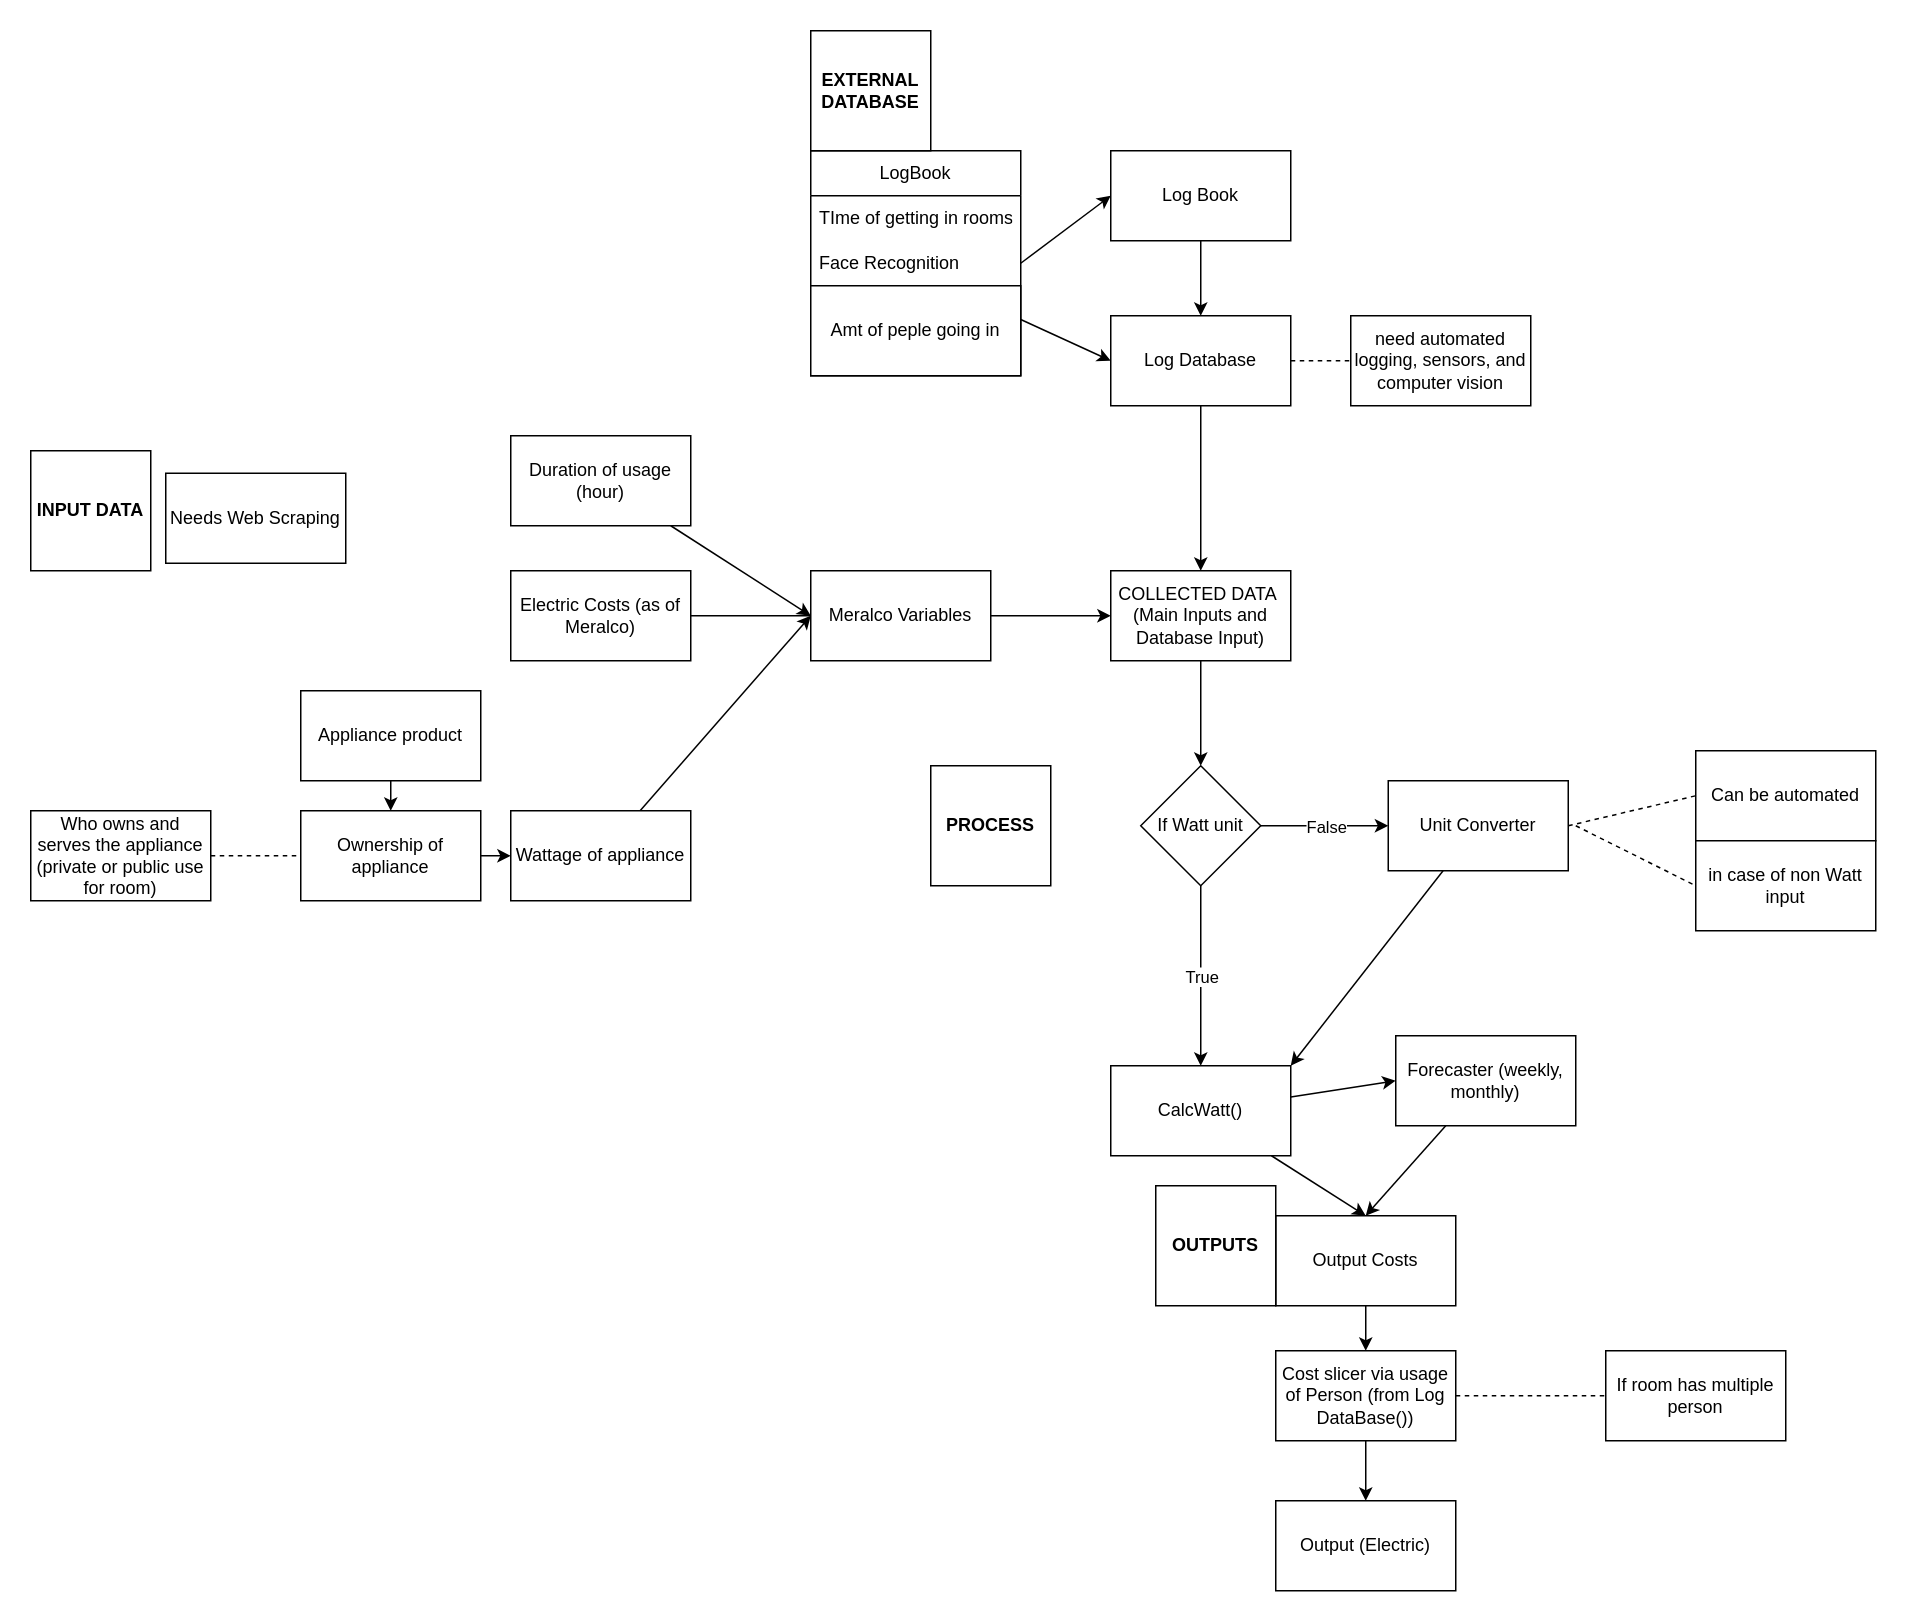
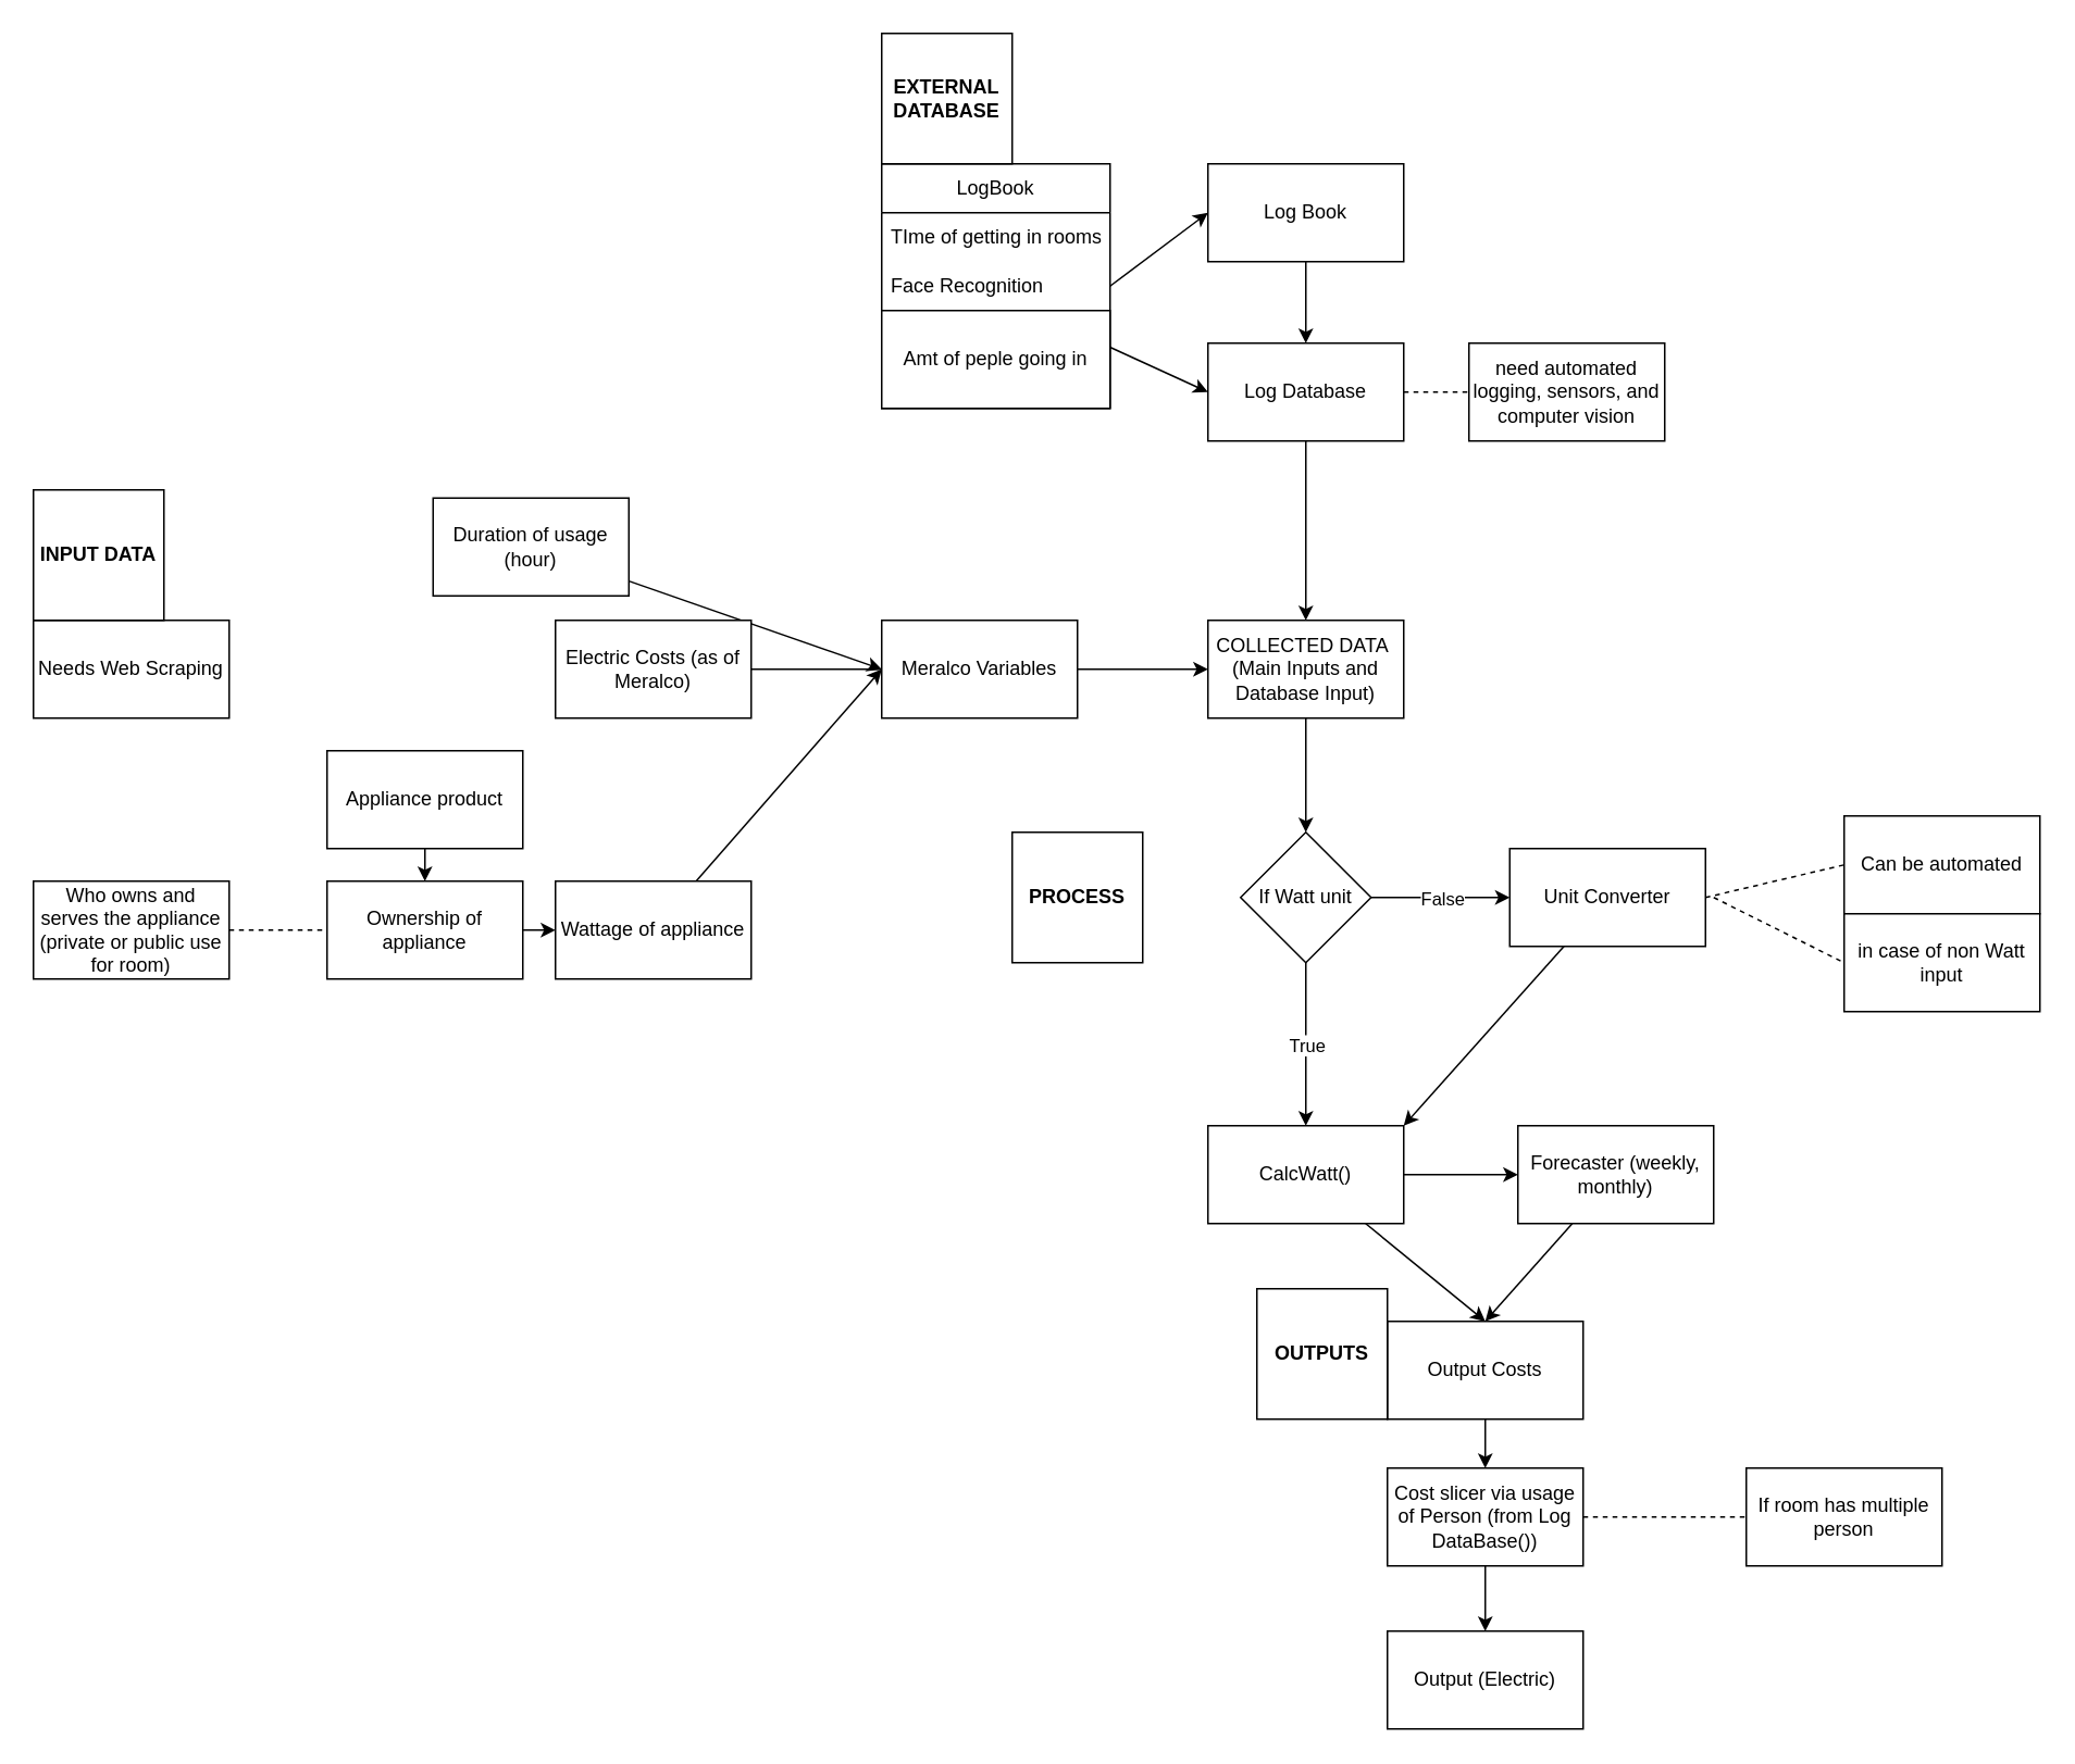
  <mxCell id="0" />
  <mxCell id="1" parent="0" />
  <mxCell id="2" style="edgeStyle=none;html=1;exitX=1;exitY=0.75;exitDx=0;exitDy=0;entryX=0;entryY=0.5;entryDx=0;entryDy=0;" edge="1" parent="1" source="3" target="12"><mxGeometry relative="1" as="geometry"><mxPoint x="790" y="220" as="targetPoint" /></mxGeometry></mxCell>
  <mxCell id="3" value="LogBook" style="swimlane;fontStyle=0;childLayout=stackLayout;horizontal=1;startSize=30;horizontalStack=0;resizeParent=1;resizeParentMax=0;resizeLast=0;collapsible=1;marginBottom=0;whiteSpace=wrap;html=1;" vertex="1" parent="1"><mxGeometry x="540" y="100" width="140" height="150" as="geometry" /></mxCell>
  <mxCell id="4" value="TIme of getting in rooms" style="text;strokeColor=none;fillColor=none;align=left;verticalAlign=middle;spacingLeft=4;spacingRight=4;overflow=hidden;points=[[0,0.5],[1,0.5]];portConstraint=eastwest;rotatable=0;whiteSpace=wrap;html=1;" vertex="1" parent="3"><mxGeometry y="30" width="140" height="30" as="geometry" /></mxCell>
  <mxCell id="5" value="Face Recognition" style="text;strokeColor=none;fillColor=none;align=left;verticalAlign=middle;spacingLeft=4;spacingRight=4;overflow=hidden;points=[[0,0.5],[1,0.5]];portConstraint=eastwest;rotatable=0;whiteSpace=wrap;html=1;" vertex="1" parent="3"><mxGeometry y="60" width="140" height="30" as="geometry" /></mxCell>
  <mxCell id="6" value="Amt of peple going in" style="rounded=0;whiteSpace=wrap;html=1;" vertex="1" parent="3"><mxGeometry y="90" width="140" height="60" as="geometry" /></mxCell>
  <mxCell id="7" style="edgeStyle=none;html=1;entryX=0;entryY=0.5;entryDx=0;entryDy=0;" edge="1" parent="1" source="8" target="36"><mxGeometry relative="1" as="geometry" /></mxCell>
- <mxCell id="8" value="Duration of usage (hour)" style="rounded=0;whiteSpace=wrap;html=1;" vertex="1" parent="1"><mxGeometry x="340" y="290" width="120" height="60" as="geometry" /></mxCell>
+ <mxCell id="8" value="Duration of usage (hour)" style="rounded=0;whiteSpace=wrap;html=1;" vertex="1" parent="1"><mxGeometry x="265" y="305" width="120" height="60" as="geometry" /></mxCell>
  <mxCell id="9" style="edgeStyle=none;html=1;entryX=0.5;entryY=0;entryDx=0;entryDy=0;" edge="1" parent="1" source="10" target="12"><mxGeometry relative="1" as="geometry" /></mxCell>
  <mxCell id="10" value="Log Book" style="rounded=0;whiteSpace=wrap;html=1;" vertex="1" parent="1"><mxGeometry x="740" y="100" width="120" height="60" as="geometry" /></mxCell>
  <mxCell id="11" style="edgeStyle=none;html=1;" edge="1" parent="1" source="12" target="26"><mxGeometry relative="1" as="geometry" /></mxCell>
  <mxCell id="12" value="Log Database" style="rounded=0;whiteSpace=wrap;html=1;" vertex="1" parent="1"><mxGeometry x="740" y="210" width="120" height="60" as="geometry" /></mxCell>
  <mxCell id="13" style="edgeStyle=none;html=1;exitX=1;exitY=0.5;exitDx=0;exitDy=0;entryX=0;entryY=0.5;entryDx=0;entryDy=0;" edge="1" parent="1" source="5" target="10"><mxGeometry relative="1" as="geometry" /></mxCell>
  <mxCell id="14" value="need automated logging, sensors, and computer vision" style="rounded=0;whiteSpace=wrap;html=1;" vertex="1" parent="1"><mxGeometry x="900" y="210" width="120" height="60" as="geometry" /></mxCell>
  <mxCell id="15" value="" style="endArrow=none;dashed=1;html=1;entryX=0;entryY=0.5;entryDx=0;entryDy=0;exitX=1;exitY=0.5;exitDx=0;exitDy=0;" edge="1" parent="1" source="12" target="14"><mxGeometry width="50" height="50" relative="1" as="geometry"><mxPoint x="860" y="240" as="sourcePoint" /><mxPoint x="910" y="190" as="targetPoint" /></mxGeometry></mxCell>
  <mxCell id="16" style="edgeStyle=none;html=1;entryX=0.5;entryY=0;entryDx=0;entryDy=0;" edge="1" parent="1" source="17" target="21"><mxGeometry relative="1" as="geometry" /></mxCell>
  <mxCell id="17" value="Appliance product" style="rounded=0;whiteSpace=wrap;html=1;" vertex="1" parent="1"><mxGeometry x="200" y="460" width="120" height="60" as="geometry" /></mxCell>
  <mxCell id="18" style="edgeStyle=none;html=1;entryX=0;entryY=0.5;entryDx=0;entryDy=0;" edge="1" parent="1" source="19" target="36"><mxGeometry relative="1" as="geometry" /></mxCell>
  <mxCell id="19" value="Wattage of appliance" style="rounded=0;whiteSpace=wrap;html=1;" vertex="1" parent="1"><mxGeometry x="340" y="540" width="120" height="60" as="geometry" /></mxCell>
  <mxCell id="20" style="edgeStyle=none;html=1;entryX=0;entryY=0.5;entryDx=0;entryDy=0;" edge="1" parent="1" source="21" target="19"><mxGeometry relative="1" as="geometry" /></mxCell>
  <mxCell id="21" value="Ownership of appliance" style="rounded=0;whiteSpace=wrap;html=1;" vertex="1" parent="1"><mxGeometry x="200" y="540" width="120" height="60" as="geometry" /></mxCell>
  <mxCell id="22" style="edgeStyle=none;html=1;" edge="1" parent="1" source="23"><mxGeometry relative="1" as="geometry"><mxPoint x="570" y="410" as="targetPoint" /></mxGeometry></mxCell>
  <mxCell id="23" value="Electric Costs (as of Meralco)" style="rounded=0;whiteSpace=wrap;html=1;" vertex="1" parent="1"><mxGeometry x="340" y="380" width="120" height="60" as="geometry" /></mxCell>
- <mxCell id="24" value="Needs Web Scraping" style="rounded=0;whiteSpace=wrap;html=1;" vertex="1" parent="1"><mxGeometry x="110" y="315" width="120" height="60" as="geometry" /></mxCell>
+ <mxCell id="24" value="Needs Web Scraping" style="rounded=0;whiteSpace=wrap;html=1;" vertex="1" parent="1"><mxGeometry x="20" y="380" width="120" height="60" as="geometry" /></mxCell>
  <mxCell id="25" style="edgeStyle=none;html=1;exitX=0.5;exitY=1;exitDx=0;exitDy=0;" edge="1" parent="1" source="26" target="34"><mxGeometry relative="1" as="geometry" /></mxCell>
  <mxCell id="26" value="COLLECTED DATA&amp;nbsp; (Main Inputs and Database Input)" style="rounded=0;whiteSpace=wrap;html=1;" vertex="1" parent="1"><mxGeometry x="740" y="380" width="120" height="60" as="geometry" /></mxCell>
  <mxCell id="27" style="edgeStyle=none;html=1;entryX=0;entryY=0.5;entryDx=0;entryDy=0;" edge="1" parent="1" source="29" target="41"><mxGeometry relative="1" as="geometry" /></mxCell>
  <mxCell id="28" style="edgeStyle=none;html=1;entryX=0.5;entryY=0;entryDx=0;entryDy=0;" edge="1" parent="1" source="29" target="51"><mxGeometry relative="1" as="geometry"><mxPoint x="860" y="780" as="targetPoint" /></mxGeometry></mxCell>
- <mxCell id="29" value="CalcWatt()" style="rounded=0;whiteSpace=wrap;html=1;" vertex="1" parent="1"><mxGeometry x="740" y="710" width="120" height="60" as="geometry" /></mxCell>
+ <mxCell id="29" value="CalcWatt()" style="rounded=0;whiteSpace=wrap;html=1;" vertex="1" parent="1"><mxGeometry x="740" y="690" width="120" height="60" as="geometry" /></mxCell>
  <mxCell id="30" style="edgeStyle=none;html=1;entryX=1;entryY=0;entryDx=0;entryDy=0;" edge="1" parent="1" source="31" target="29"><mxGeometry relative="1" as="geometry" /></mxCell>
  <mxCell id="31" value="Unit Converter" style="rounded=0;whiteSpace=wrap;html=1;" vertex="1" parent="1"><mxGeometry x="925" y="520" width="120" height="60" as="geometry" /></mxCell>
  <mxCell id="32" value="Can be automated" style="rounded=0;whiteSpace=wrap;html=1;" vertex="1" parent="1"><mxGeometry x="1130" y="500" width="120" height="60" as="geometry" /></mxCell>
  <mxCell id="33" value="in case of non Watt input" style="rounded=0;whiteSpace=wrap;html=1;" vertex="1" parent="1"><mxGeometry x="1130" y="560" width="120" height="60" as="geometry" /></mxCell>
  <mxCell id="34" value="If Watt unit" style="rhombus;whiteSpace=wrap;html=1;" vertex="1" parent="1"><mxGeometry x="760" y="510" width="80" height="80" as="geometry" /></mxCell>
  <mxCell id="35" style="edgeStyle=none;html=1;entryX=0;entryY=0.5;entryDx=0;entryDy=0;" edge="1" parent="1" source="36" target="26"><mxGeometry relative="1" as="geometry" /></mxCell>
  <mxCell id="36" value="Meralco Variables" style="rounded=0;whiteSpace=wrap;html=1;" vertex="1" parent="1"><mxGeometry x="540" y="380" width="120" height="60" as="geometry" /></mxCell>
  <mxCell id="37" value="Who owns and serves the appliance (private or public use for room)" style="rounded=0;whiteSpace=wrap;html=1;" vertex="1" parent="1"><mxGeometry x="20" y="540" width="120" height="60" as="geometry" /></mxCell>
  <mxCell id="38" value="" style="endArrow=none;dashed=1;html=1;entryX=0;entryY=0.5;entryDx=0;entryDy=0;" edge="1" parent="1" source="37" target="21"><mxGeometry width="50" height="50" relative="1" as="geometry"><mxPoint x="220" y="640" as="sourcePoint" /><mxPoint x="250" y="660" as="targetPoint" /></mxGeometry></mxCell>
  <mxCell id="39" value="" style="endArrow=none;dashed=1;html=1;entryX=0;entryY=0.5;entryDx=0;entryDy=0;" edge="1" parent="1" target="33"><mxGeometry width="50" height="50" relative="1" as="geometry"><mxPoint x="1050" y="550" as="sourcePoint" /><mxPoint x="1180" y="660" as="targetPoint" /></mxGeometry></mxCell>
  <mxCell id="40" style="edgeStyle=none;html=1;entryX=0.5;entryY=0;entryDx=0;entryDy=0;" edge="1" parent="1" source="41" target="51"><mxGeometry relative="1" as="geometry"><mxPoint x="970" y="820" as="targetPoint" /></mxGeometry></mxCell>
  <mxCell id="41" value="Forecaster (weekly, monthly)" style="rounded=0;whiteSpace=wrap;html=1;" vertex="1" parent="1"><mxGeometry x="930" y="690" width="120" height="60" as="geometry" /></mxCell>
  <mxCell id="42" value="Output (Electric)" style="rounded=0;whiteSpace=wrap;html=1;" vertex="1" parent="1"><mxGeometry x="850" y="1000" width="120" height="60" as="geometry" /></mxCell>
  <mxCell id="43" value="" style="endArrow=none;dashed=1;html=1;exitX=1;exitY=0.5;exitDx=0;exitDy=0;entryX=0;entryY=0.5;entryDx=0;entryDy=0;" edge="1" parent="1" source="31" target="32"><mxGeometry width="50" height="50" relative="1" as="geometry"><mxPoint x="1160" y="770" as="sourcePoint" /><mxPoint x="1210" y="720" as="targetPoint" /></mxGeometry></mxCell>
  <mxCell id="44" value="" style="endArrow=classic;html=1;exitX=0.5;exitY=1;exitDx=0;exitDy=0;" edge="1" parent="1" source="34" target="29"><mxGeometry relative="1" as="geometry"><mxPoint x="560" y="760" as="sourcePoint" /><mxPoint x="660" y="760" as="targetPoint" /></mxGeometry></mxCell>
  <mxCell id="45" value="True" style="edgeLabel;resizable=0;html=1;align=center;verticalAlign=middle;" connectable="0" vertex="1" parent="44"><mxGeometry relative="1" as="geometry" /></mxCell>
  <mxCell id="46" value="" style="endArrow=classic;html=1;entryX=0;entryY=0.5;entryDx=0;entryDy=0;exitX=1;exitY=0.5;exitDx=0;exitDy=0;" edge="1" parent="1" source="34" target="31"><mxGeometry relative="1" as="geometry"><mxPoint x="710" y="570" as="sourcePoint" /><mxPoint x="710" y="620" as="targetPoint" /></mxGeometry></mxCell>
  <mxCell id="47" value="False" style="edgeLabel;resizable=0;html=1;align=center;verticalAlign=middle;" connectable="0" vertex="1" parent="46"><mxGeometry relative="1" as="geometry"><mxPoint as="offset" /></mxGeometry></mxCell>
  <mxCell id="48" style="edgeStyle=none;html=1;entryX=0.5;entryY=0;entryDx=0;entryDy=0;" edge="1" parent="1" source="49" target="42"><mxGeometry relative="1" as="geometry" /></mxCell>
  <mxCell id="49" value="Cost slicer via usage of Person (from Log DataBase())" style="rounded=0;whiteSpace=wrap;html=1;" vertex="1" parent="1"><mxGeometry x="850" y="900" width="120" height="60" as="geometry" /></mxCell>
  <mxCell id="50" style="edgeStyle=none;html=1;" edge="1" parent="1" source="51" target="49"><mxGeometry relative="1" as="geometry" /></mxCell>
  <mxCell id="51" value="Output Costs" style="rounded=0;whiteSpace=wrap;html=1;" vertex="1" parent="1"><mxGeometry x="850" y="810" width="120" height="60" as="geometry" /></mxCell>
  <mxCell id="52" value="" style="endArrow=none;dashed=1;html=1;exitX=1;exitY=0.5;exitDx=0;exitDy=0;entryX=0;entryY=0.5;entryDx=0;entryDy=0;" edge="1" parent="1" source="49" target="53"><mxGeometry width="50" height="50" relative="1" as="geometry"><mxPoint x="1010" y="940" as="sourcePoint" /><mxPoint x="1060" y="930" as="targetPoint" /></mxGeometry></mxCell>
  <mxCell id="53" value="If room has multiple person" style="rounded=0;whiteSpace=wrap;html=1;" vertex="1" parent="1"><mxGeometry x="1070" y="900" width="120" height="60" as="geometry" /></mxCell>
  <mxCell id="54" value="&lt;b&gt;PROCESS&lt;/b&gt;" style="whiteSpace=wrap;html=1;aspect=fixed;" vertex="1" parent="1"><mxGeometry x="620" y="510" width="80" height="80" as="geometry" /></mxCell>
  <mxCell id="55" value="&lt;b&gt;OUTPUTS&lt;/b&gt;" style="whiteSpace=wrap;html=1;aspect=fixed;" vertex="1" parent="1"><mxGeometry x="770" y="790" width="80" height="80" as="geometry" /></mxCell>
  <mxCell id="56" value="&lt;b&gt;INPUT DATA&lt;/b&gt;" style="whiteSpace=wrap;html=1;aspect=fixed;" vertex="1" parent="1"><mxGeometry x="20" y="300" width="80" height="80" as="geometry" /></mxCell>
  <mxCell id="57" value="&lt;b&gt;EXTERNAL DATABASE&lt;/b&gt;" style="whiteSpace=wrap;html=1;aspect=fixed;" vertex="1" parent="1"><mxGeometry x="540" y="20" width="80" height="80" as="geometry" /></mxCell>
